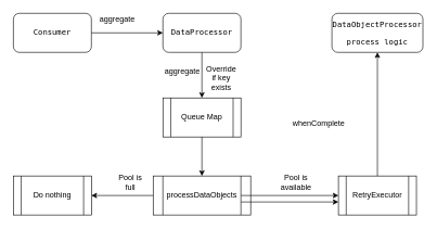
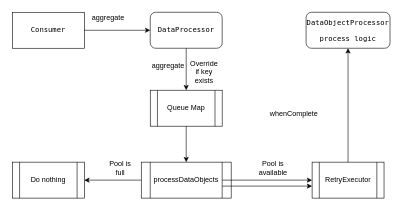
  <mxCell id="0" />
  <mxCell id="1" parent="0" />
  <mxCell id="2" value="&lt;pre class=&quot;editorPreview&quot;&gt;&lt;code class=&quot;editorPreview&quot;&gt;DataProcessor&lt;/code&gt;&lt;/pre&gt;" style="rounded=1;whiteSpace=wrap;html=1;" vertex="1" parent="1"><mxGeometry x="250" y="20" width="120" height="60" as="geometry" /></mxCell>
- <mxCell id="3" value="&lt;pre class=&quot;editorPreview&quot;&gt;&lt;code class=&quot;editorPreview&quot;&gt;Consumer&lt;/code&gt;&lt;/pre&gt;" style="rounded=1;whiteSpace=wrap;html=1;" vertex="1" parent="1"><mxGeometry x="20" y="20" width="120" height="60" as="geometry" /></mxCell>
+ <mxCell id="3" value="&lt;pre class=&quot;editorPreview&quot;&gt;&lt;code class=&quot;editorPreview&quot;&gt;Consumer&lt;/code&gt;&lt;/pre&gt;" style="whiteSpace=wrap;html=1;rounded=0;" vertex="1" parent="1"><mxGeometry x="20" y="20" width="120" height="60" as="geometry" /></mxCell>
  <mxCell id="4" value="" style="endArrow=classic;html=1;exitX=1;exitY=0.5;exitDx=0;exitDy=0;entryX=0;entryY=0.5;entryDx=0;entryDy=0;" edge="1" parent="1" source="3" target="2"><mxGeometry width="50" height="50" relative="1" as="geometry"><mxPoint x="390" y="90" as="sourcePoint" /><mxPoint x="440" y="40" as="targetPoint" /></mxGeometry></mxCell>
  <mxCell id="5" value="&lt;pre class=&quot;editorPreview&quot;&gt;&lt;code class=&quot;editorPreview&quot;&gt;DataObjectProcessor&lt;/code&gt;&lt;/pre&gt;&lt;pre class=&quot;editorPreview&quot;&gt;&lt;code class=&quot;editorPreview&quot;&gt;process logic&lt;/code&gt;&lt;/pre&gt;" style="rounded=1;whiteSpace=wrap;html=1;" vertex="1" parent="1"><mxGeometry x="510" y="20" width="140" height="60" as="geometry" /></mxCell>
  <mxCell id="6" value="aggregate" style="text;html=1;strokeColor=none;fillColor=none;align=center;verticalAlign=middle;whiteSpace=wrap;rounded=0;" vertex="1" parent="1"><mxGeometry x="160" y="20" width="40" height="20" as="geometry" /></mxCell>
  <mxCell id="7" value="" style="endArrow=classic;html=1;exitX=0.5;exitY=1;exitDx=0;exitDy=0;" edge="1" parent="1" source="2"><mxGeometry width="50" height="50" relative="1" as="geometry"><mxPoint x="380" y="100" as="sourcePoint" /><mxPoint x="310" y="150" as="targetPoint" /></mxGeometry></mxCell>
  <mxCell id="8" value="processDataObjects" style="shape=process;whiteSpace=wrap;html=1;backgroundOutline=1;" vertex="1" parent="1"><mxGeometry x="235" y="270" width="150" height="60" as="geometry" /></mxCell>
  <mxCell id="9" value="RetryExecutor" style="shape=process;whiteSpace=wrap;html=1;backgroundOutline=1;" vertex="1" parent="1"><mxGeometry x="520" y="270" width="120" height="60" as="geometry" /></mxCell>
  <mxCell id="10" value="aggregate" style="text;html=1;strokeColor=none;fillColor=none;align=center;verticalAlign=middle;whiteSpace=wrap;rounded=0;" vertex="1" parent="1"><mxGeometry x="260" y="100" width="40" height="20" as="geometry" /></mxCell>
  <mxCell id="11" value="" style="endArrow=classic;html=1;exitX=0;exitY=0.5;exitDx=0;exitDy=0;entryX=1;entryY=0.5;entryDx=0;entryDy=0;" edge="1" parent="1" source="8" target="13"><mxGeometry width="50" height="50" relative="1" as="geometry"><mxPoint x="200" y="300" as="sourcePoint" /><mxPoint x="200" y="370" as="targetPoint" /></mxGeometry></mxCell>
  <mxCell id="12" value="Pool is full" style="text;html=1;strokeColor=none;fillColor=none;align=center;verticalAlign=middle;whiteSpace=wrap;rounded=0;" vertex="1" parent="1"><mxGeometry x="180" y="270" width="40" height="20" as="geometry" /></mxCell>
  <mxCell id="13" value="Do nothing" style="shape=process;whiteSpace=wrap;html=1;backgroundOutline=1;" vertex="1" parent="1"><mxGeometry x="20" y="270" width="120" height="60" as="geometry" /></mxCell>
  <mxCell id="14" value="" style="endArrow=classic;html=1;exitX=1;exitY=0.5;exitDx=0;exitDy=0;entryX=0;entryY=0.5;entryDx=0;entryDy=0;" edge="1" parent="1" target="9"><mxGeometry width="50" height="50" relative="1" as="geometry"><mxPoint x="370" y="300" as="sourcePoint" /><mxPoint x="480" y="300" as="targetPoint" /></mxGeometry></mxCell>
  <mxCell id="15" value="Pool is available" style="text;html=1;strokeColor=none;fillColor=none;align=center;verticalAlign=middle;whiteSpace=wrap;rounded=0;" vertex="1" parent="1"><mxGeometry x="435" y="270" width="40" height="20" as="geometry" /></mxCell>
  <mxCell id="16" value="Queue Map" style="shape=process;whiteSpace=wrap;html=1;backgroundOutline=1;" vertex="1" parent="1"><mxGeometry x="250" y="150" width="120" height="60" as="geometry" /></mxCell>
  <mxCell id="17" value="" style="endArrow=classic;html=1;exitX=0.5;exitY=0;exitDx=0;exitDy=0;entryX=0.5;entryY=1;entryDx=0;entryDy=0;" edge="1" parent="1" source="9" target="5"><mxGeometry width="50" height="50" relative="1" as="geometry"><mxPoint x="580" y="250" as="sourcePoint" /><mxPoint x="630" y="200" as="targetPoint" /></mxGeometry></mxCell>
  <mxCell id="18" value="" style="endArrow=classic;html=1;exitX=0.5;exitY=1;exitDx=0;exitDy=0;entryX=0.5;entryY=0;entryDx=0;entryDy=0;" edge="1" parent="1" source="16" target="8"><mxGeometry width="50" height="50" relative="1" as="geometry"><mxPoint x="470" y="220" as="sourcePoint" /><mxPoint x="520" y="170" as="targetPoint" /></mxGeometry></mxCell>
  <mxCell id="19" value="whenComplete" style="text;html=1;strokeColor=none;fillColor=none;align=center;verticalAlign=middle;whiteSpace=wrap;rounded=0;" vertex="1" parent="1"><mxGeometry x="470" y="180" width="40" height="20" as="geometry" /></mxCell>
  <mxCell id="20" value="" style="endArrow=classic;html=1;" edge="1" parent="1"><mxGeometry width="50" height="50" relative="1" as="geometry"><mxPoint x="370" y="310" as="sourcePoint" /><mxPoint x="520" y="310" as="targetPoint" /></mxGeometry></mxCell>
  <mxCell id="21" value="Override if key exists" style="text;html=1;strokeColor=none;fillColor=none;align=center;verticalAlign=middle;whiteSpace=wrap;rounded=0;" vertex="1" parent="1"><mxGeometry x="320" y="110" width="40" height="20" as="geometry" /></mxCell>
